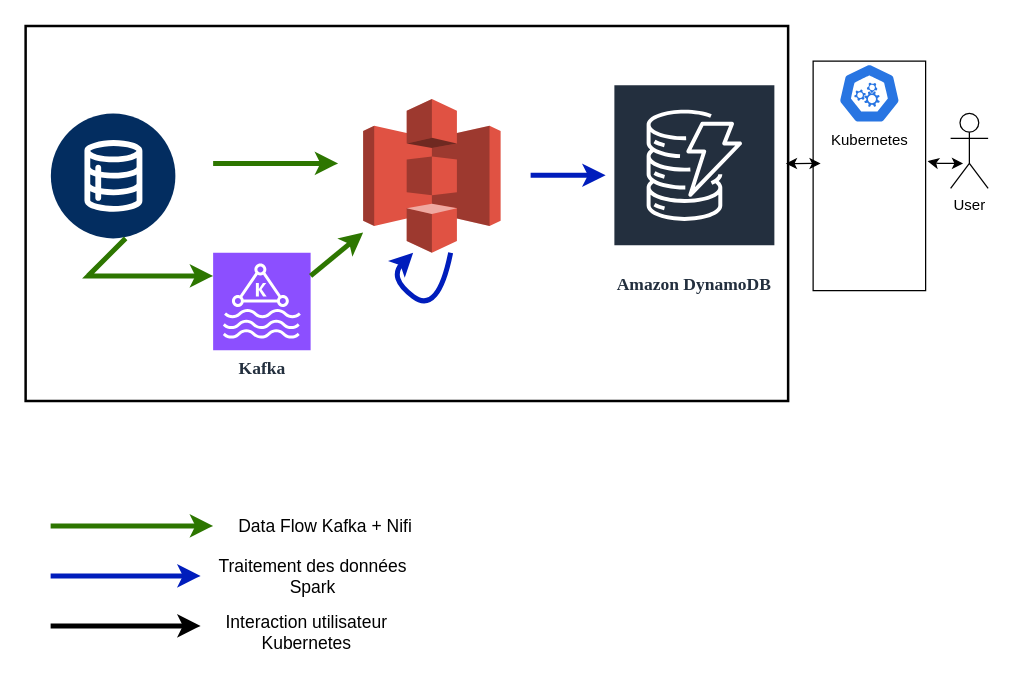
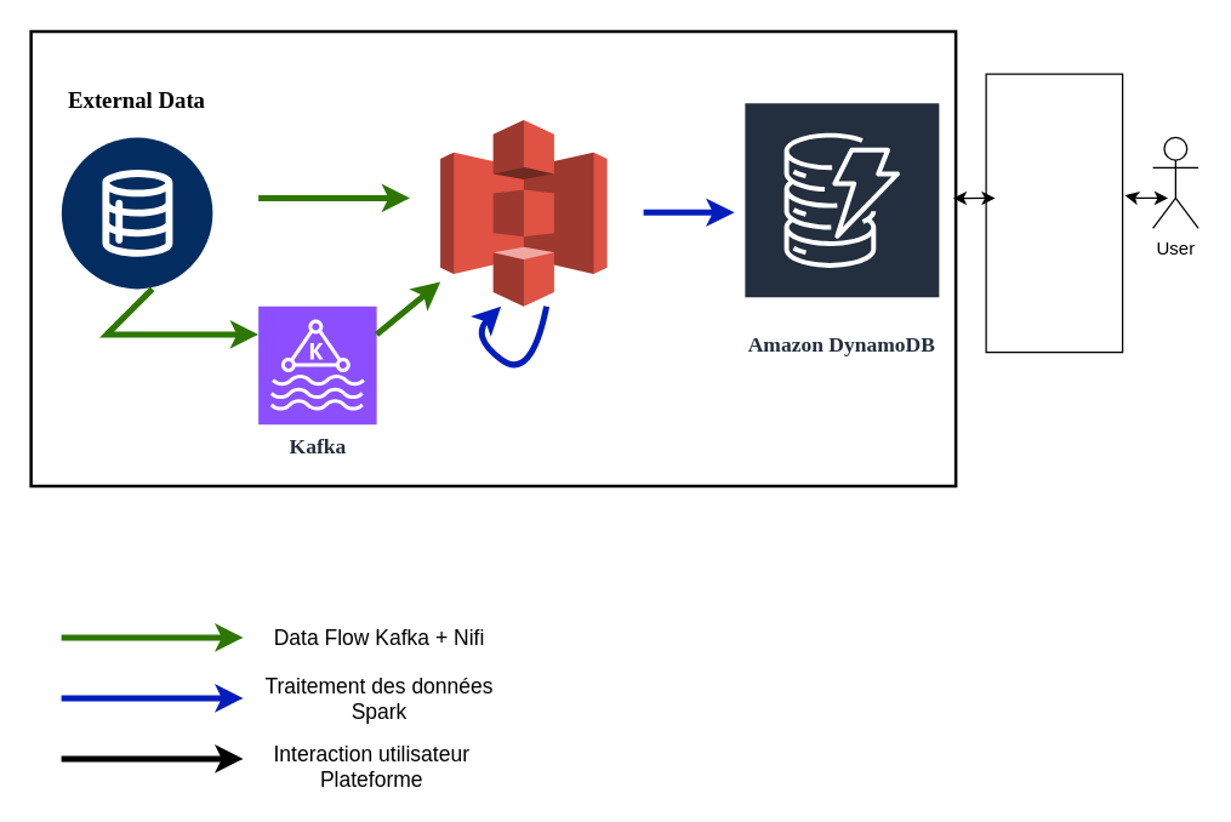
  <mxCell id="0" />
  <mxCell id="1" parent="0" />
  <mxCell id="2" value="" style="verticalLabelPosition=bottom;aspect=fixed;html=1;shape=mxgraph.salesforce.data2;" vertex="1" parent="1"><mxGeometry x="40" y="90" width="100" height="100" as="geometry" /></mxCell>
  <mxCell id="3" value="" style="curved=1;endArrow=classic;html=1;rounded=0;strokeWidth=4;fillColor=#0050ef;strokeColor=#001DBC;" edge="1" parent="1"><mxGeometry width="50" height="50" relative="1" as="geometry"><mxPoint x="360" y="201.5" as="sourcePoint" /><mxPoint x="330" y="201.5" as="targetPoint" /><Array as="points"><mxPoint x="350" y="251.5" /><mxPoint x="310" y="221.5" /></Array></mxGeometry></mxCell>
+ <mxCell id="4" value="External Data" style="text;html=1;strokeColor=none;fillColor=none;align=center;verticalAlign=middle;whiteSpace=wrap;rounded=0;fontFamily=Comic Sans MS;fontStyle=1;fontSize=15;" vertex="1" parent="1"><mxGeometry x="30" y="50" width="120" height="30" as="geometry" /></mxCell>
  <mxCell id="5" value="" style="outlineConnect=0;dashed=0;verticalLabelPosition=bottom;verticalAlign=top;align=center;html=1;shape=mxgraph.aws3.s3;fillColor=#E05243;gradientColor=none;" vertex="1" parent="1"><mxGeometry x="290" y="78.5" width="110" height="123" as="geometry" /></mxCell>
  <mxCell id="6" value="" style="endArrow=classic;html=1;rounded=0;jumpSize=2;strokeWidth=4;fillColor=#60a917;strokeColor=#2D7600;" edge="1" parent="1"><mxGeometry width="50" height="50" relative="1" as="geometry"><mxPoint x="170" y="130" as="sourcePoint" /><mxPoint x="270" y="130" as="targetPoint" /><Array as="points"><mxPoint x="170" y="130" /></Array></mxGeometry></mxCell>
  <mxCell id="7" value="" style="endArrow=classic;html=1;rounded=0;jumpSize=2;strokeWidth=4;fillColor=#60a917;strokeColor=#2D7600;" edge="1" parent="1" target="8"><mxGeometry width="50" height="50" relative="1" as="geometry"><mxPoint x="40" y="420" as="sourcePoint" /><mxPoint x="190" y="420" as="targetPoint" /><Array as="points"><mxPoint x="40" y="420" /></Array></mxGeometry></mxCell>
- <mxCell id="8" value="Data Flow Kafka + Nifi" style="text;html=1;strokeColor=none;fillColor=none;align=center;verticalAlign=middle;whiteSpace=wrap;rounded=0;fontSize=14;" vertex="1" parent="1"><mxGeometry x="170" y="405" width="180" height="30" as="geometry" /></mxCell>
+ <mxCell id="8" value="Data Flow Kafka + Nifi" style="text;html=1;strokeColor=none;fillColor=none;align=center;verticalAlign=middle;whiteSpace=wrap;rounded=0;fontSize=14;" vertex="1" parent="1"><mxGeometry x="160" y="405" width="180" height="30" as="geometry" /></mxCell>
  <mxCell id="9" value="&lt;font style=&quot;font-size: 14px;&quot; face=&quot;Comic Sans MS&quot;&gt;Amazon DynamoDB&lt;/font&gt;" style="sketch=0;outlineConnect=0;fontColor=#232F3E;gradientColor=none;strokeColor=#ffffff;fillColor=#232F3E;dashed=0;verticalLabelPosition=middle;verticalAlign=bottom;align=center;html=1;whiteSpace=wrap;fontSize=10;fontStyle=1;spacing=3;shape=mxgraph.aws4.productIcon;prIcon=mxgraph.aws4.dynamodb;" vertex="1" parent="1"><mxGeometry x="490" y="66.5" width="130" height="173.5" as="geometry" /></mxCell>
  <mxCell id="10" value="" style="endArrow=classic;html=1;rounded=0;strokeWidth=4;fillColor=#0050ef;strokeColor=#001DBC;" edge="1" parent="1"><mxGeometry width="50" height="50" relative="1" as="geometry"><mxPoint x="40" y="460" as="sourcePoint" /><mxPoint x="160" y="460" as="targetPoint" /></mxGeometry></mxCell>
  <mxCell id="11" value="" style="endArrow=classic;html=1;rounded=0;strokeWidth=4;fillColor=#0050ef;strokeColor=#001DBC;" edge="1" parent="1"><mxGeometry width="50" height="50" relative="1" as="geometry"><mxPoint x="424" y="139.5" as="sourcePoint" /><mxPoint x="484" y="139.5" as="targetPoint" /></mxGeometry></mxCell>
  <mxCell id="12" value="Traitement des données Spark" style="text;html=1;strokeColor=none;fillColor=none;align=center;verticalAlign=middle;whiteSpace=wrap;rounded=0;fontSize=14;" vertex="1" parent="1"><mxGeometry x="160" y="445" width="180" height="30" as="geometry" /></mxCell>
  <mxCell id="13" value="User" style="shape=umlActor;verticalLabelPosition=bottom;verticalAlign=top;html=1;outlineConnect=0;" vertex="1" parent="1"><mxGeometry x="760" y="90" width="30" height="60" as="geometry" /></mxCell>
  <mxCell id="14" value="" style="verticalLabelPosition=bottom;verticalAlign=top;html=1;shape=mxgraph.basic.rect;fillColor2=none;strokeWidth=1;size=20;indent=5;direction=south;fillColor=none;" vertex="1" parent="1"><mxGeometry x="650" y="48.25" width="90" height="183.5" as="geometry" /></mxCell>
  <mxCell id="15" value="" style="verticalLabelPosition=bottom;verticalAlign=top;html=1;shape=mxgraph.basic.rect;fillColor2=none;strokeWidth=2;size=20;indent=5;fillColor=none;" vertex="1" parent="1"><mxGeometry x="20" y="20" width="610" height="300" as="geometry" /></mxCell>
  <mxCell id="16" value="" style="endArrow=classic;startArrow=classic;html=1;rounded=0;exitX=0.997;exitY=0.367;exitDx=0;exitDy=0;exitPerimeter=0;entryX=0.446;entryY=0.933;entryDx=0;entryDy=0;entryPerimeter=0;" edge="1" parent="1" source="15" target="14"><mxGeometry width="50" height="50" relative="1" as="geometry"><mxPoint x="610" y="178.25" as="sourcePoint" /><mxPoint x="650" y="128" as="targetPoint" /></mxGeometry></mxCell>
  <mxCell id="17" value="" style="endArrow=classic;startArrow=classic;html=1;rounded=0;exitX=0.436;exitY=-0.018;exitDx=0;exitDy=0;exitPerimeter=0;" edge="1" parent="1" source="14"><mxGeometry width="50" height="50" relative="1" as="geometry"><mxPoint x="740" y="138" as="sourcePoint" /><mxPoint x="770" y="130" as="targetPoint" /><Array as="points"><mxPoint x="750" y="130" /><mxPoint x="770" y="130" /></Array></mxGeometry></mxCell>
  <mxCell id="18" value="" style="endArrow=classic;html=1;rounded=0;strokeWidth=4;fillColor=#0050ef;strokeColor=#000000;" edge="1" parent="1"><mxGeometry width="50" height="50" relative="1" as="geometry"><mxPoint x="40" y="500" as="sourcePoint" /><mxPoint x="160" y="500" as="targetPoint" /></mxGeometry></mxCell>
- <mxCell id="19" value="Interaction utilisateur Kubernetes" style="text;html=1;strokeColor=none;fillColor=none;align=center;verticalAlign=middle;whiteSpace=wrap;rounded=0;fontStyle=0;fontSize=14;" vertex="1" parent="1"><mxGeometry x="160" y="490" width="170" height="30" as="geometry" /></mxCell>
- <mxCell id="20" value="Kubernetes" style="sketch=0;html=1;dashed=0;whitespace=wrap;fillColor=#2875E2;strokeColor=#ffffff;points=[[0.005,0.63,0],[0.1,0.2,0],[0.9,0.2,0],[0.5,0,0],[0.995,0.63,0],[0.72,0.99,0],[0.5,1,0],[0.28,0.99,0]];verticalLabelPosition=bottom;align=center;verticalAlign=top;shape=mxgraph.kubernetes.icon;prIcon=master" vertex="1" parent="1"><mxGeometry x="670" y="50" width="50" height="48" as="geometry" /></mxCell>
+ <mxCell id="19" value="Interaction utilisateur Plateforme" style="text;html=1;strokeColor=none;fillColor=none;align=center;verticalAlign=middle;whiteSpace=wrap;rounded=0;fontStyle=0;fontSize=14;" vertex="1" parent="1"><mxGeometry x="160" y="490" width="170" height="30" as="geometry" /></mxCell>
  <mxCell id="21" value="&lt;font size=&quot;1&quot; face=&quot;Comic Sans MS&quot;&gt;&lt;b style=&quot;font-size: 14px;&quot;&gt;Kafka&lt;/b&gt;&lt;/font&gt;" style="sketch=0;points=[[0,0,0],[0.25,0,0],[0.5,0,0],[0.75,0,0],[1,0,0],[0,1,0],[0.25,1,0],[0.5,1,0],[0.75,1,0],[1,1,0],[0,0.25,0],[0,0.5,0],[0,0.75,0],[1,0.25,0],[1,0.5,0],[1,0.75,0]];outlineConnect=0;fontColor=#232F3E;fillColor=#8C4FFF;strokeColor=#ffffff;dashed=0;verticalLabelPosition=bottom;verticalAlign=top;align=center;html=1;fontSize=12;fontStyle=0;aspect=fixed;shape=mxgraph.aws4.resourceIcon;resIcon=mxgraph.aws4.managed_streaming_for_kafka;" vertex="1" parent="1"><mxGeometry x="170" y="201.5" width="78" height="78" as="geometry" /></mxCell>
  <mxCell id="22" value="" style="endArrow=classic;html=1;rounded=0;jumpSize=2;strokeWidth=4;fillColor=#60a917;strokeColor=#2D7600;" edge="1" parent="1"><mxGeometry width="50" height="50" relative="1" as="geometry"><mxPoint x="70" y="220" as="sourcePoint" /><mxPoint x="170" y="220" as="targetPoint" /><Array as="points"><mxPoint x="100" y="190" /><mxPoint x="70" y="220" /><mxPoint x="120" y="220" /></Array></mxGeometry></mxCell>
  <mxCell id="23" value="" style="endArrow=classic;html=1;rounded=0;jumpSize=2;strokeWidth=4;fillColor=#60a917;strokeColor=#2D7600;" edge="1" parent="1" target="5"><mxGeometry width="50" height="50" relative="1" as="geometry"><mxPoint x="248" y="220" as="sourcePoint" /><mxPoint x="348" y="220" as="targetPoint" /><Array as="points"><mxPoint x="248" y="220" /></Array></mxGeometry></mxCell>
